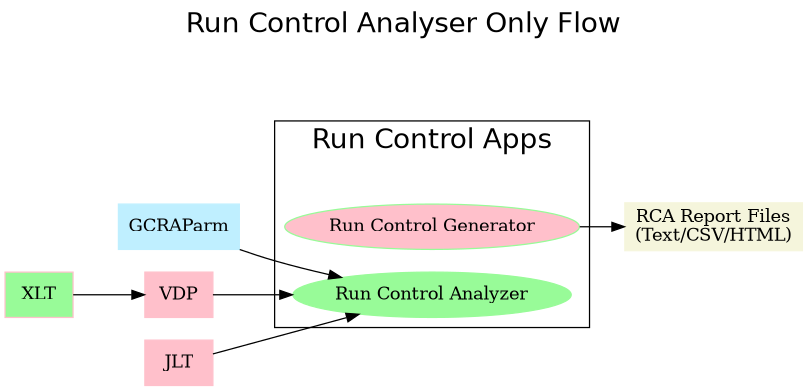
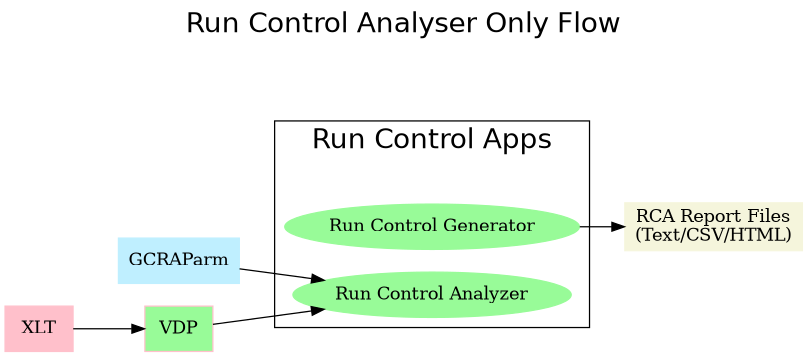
  digraph {
    fontname=Helvetica
    fontsize=22
    label="Run Control Analyser Only Flow\n\n\n"
    labeljust=center
    labelloc=t
    rankdir=LR
    node [color=pink shape=rect style=filled]
-   n1 [color=PaleGreen label="Run Control Generator" shape=oval fillcolor=pink]
+   n1 [color=PaleGreen label="Run Control Generator" shape=oval]
    n2 [color=PaleGreen label="Run Control Analyzer" shape=oval]
    n3 [color=beige label="RCA Report Files\n(Text/CSV/HTML)"]
    n4 [color=lightblue1 label=GCRAParm]
-   n5 [label=VDP]
-   n6 [label=XLT fillcolor=PaleGreen]
-   n7 [label=JLT]
+   n5 [label=VDP fillcolor=PaleGreen]
+   n6 [label=XLT]
    subgraph cluster_1 {
      label="Run Control Apps\n\n"
      n1
      n2
    }
    n1 -> n3
    n4 -> n2
    n5 -> n2
    n6 -> n5
-   n7 -> n2
  }
